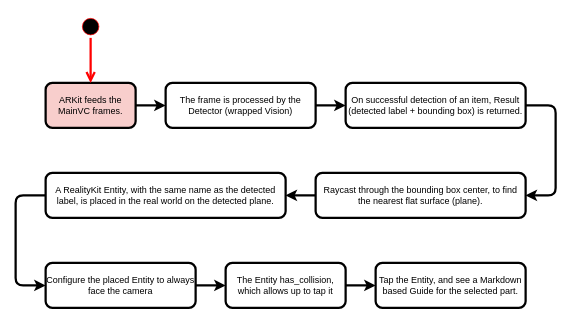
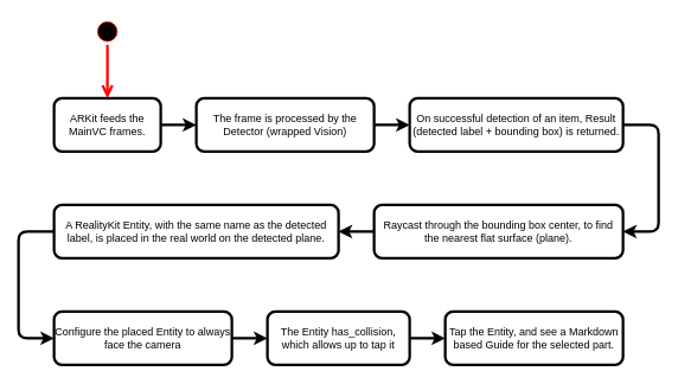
  <mxCell id="0" />
  <mxCell id="1" parent="0" />
  <mxCell id="2" style="edgeStyle=orthogonalEdgeStyle;rounded=1;orthogonalLoop=1;jettySize=auto;html=1;entryX=0;entryY=0.5;entryDx=0;entryDy=0;strokeWidth=3;" edge="1" parent="1" source="3" target="5"><mxGeometry relative="1" as="geometry" /></mxCell>
- <mxCell id="3" value="ARKit feeds the MainVC frames." style="rounded=1;whiteSpace=wrap;html=1;strokeWidth=3;fillColor=#f8cecc;" vertex="1" parent="1"><mxGeometry x="60" y="110" width="120" height="60" as="geometry" /></mxCell>
+ <mxCell id="3" value="ARKit feeds the MainVC frames." style="rounded=1;whiteSpace=wrap;html=1;strokeWidth=3;" vertex="1" parent="1"><mxGeometry x="60" y="110" width="120" height="60" as="geometry" /></mxCell>
  <mxCell id="4" style="edgeStyle=orthogonalEdgeStyle;rounded=1;orthogonalLoop=1;jettySize=auto;html=1;entryX=0;entryY=0.5;entryDx=0;entryDy=0;strokeWidth=3;" edge="1" parent="1" source="5" target="7"><mxGeometry relative="1" as="geometry" /></mxCell>
  <mxCell id="5" value="The frame is processed by the Detector (wrapped Vision)" style="rounded=1;whiteSpace=wrap;html=1;strokeWidth=3;" vertex="1" parent="1"><mxGeometry x="220" y="110" width="200" height="60" as="geometry" /></mxCell>
  <mxCell id="6" style="edgeStyle=orthogonalEdgeStyle;rounded=1;orthogonalLoop=1;jettySize=auto;html=1;entryX=1;entryY=0.5;entryDx=0;entryDy=0;strokeWidth=3;exitX=1;exitY=0.5;exitDx=0;exitDy=0;" edge="1" parent="1" source="7" target="9"><mxGeometry relative="1" as="geometry"><Array as="points"><mxPoint x="740" y="140" /><mxPoint x="740" y="260" /></Array></mxGeometry></mxCell>
  <mxCell id="7" value="On successful detection of an item, Result (detected label + bounding box) is returned." style="rounded=1;whiteSpace=wrap;html=1;strokeWidth=3;" vertex="1" parent="1"><mxGeometry x="460" y="110" width="240" height="60" as="geometry" /></mxCell>
  <mxCell id="8" style="edgeStyle=orthogonalEdgeStyle;rounded=1;orthogonalLoop=1;jettySize=auto;html=1;entryX=1;entryY=0.5;entryDx=0;entryDy=0;strokeWidth=3;" edge="1" parent="1" source="9" target="11"><mxGeometry relative="1" as="geometry" /></mxCell>
  <mxCell id="9" value="Raycast through the bounding box center, to find the nearest flat surface (plane)." style="rounded=1;whiteSpace=wrap;html=1;strokeWidth=3;" vertex="1" parent="1"><mxGeometry x="420" y="230" width="280" height="60" as="geometry" /></mxCell>
  <mxCell id="10" style="edgeStyle=orthogonalEdgeStyle;rounded=1;orthogonalLoop=1;jettySize=auto;html=1;entryX=0;entryY=0.5;entryDx=0;entryDy=0;strokeWidth=3;exitX=0;exitY=0.5;exitDx=0;exitDy=0;" edge="1" parent="1" source="11" target="16"><mxGeometry relative="1" as="geometry"><mxPoint x="60" y="380" as="targetPoint" /><Array as="points"><mxPoint x="20" y="260" /><mxPoint x="20" y="380" /></Array></mxGeometry></mxCell>
  <mxCell id="11" value="A RealityKit Entity, with the same name as the detected label, is placed in the real world on the detected plane." style="rounded=1;whiteSpace=wrap;html=1;strokeWidth=3;" vertex="1" parent="1"><mxGeometry x="60" y="230" width="320" height="60" as="geometry" /></mxCell>
  <mxCell id="12" style="edgeStyle=orthogonalEdgeStyle;rounded=1;orthogonalLoop=1;jettySize=auto;html=1;entryX=0;entryY=0.5;entryDx=0;entryDy=0;strokeWidth=3;exitX=1;exitY=0.5;exitDx=0;exitDy=0;" edge="1" parent="1" source="16" target="14"><mxGeometry relative="1" as="geometry"><mxPoint x="260" y="380" as="sourcePoint" /></mxGeometry></mxCell>
  <mxCell id="13" style="edgeStyle=orthogonalEdgeStyle;rounded=1;orthogonalLoop=1;jettySize=auto;html=1;entryX=0;entryY=0.5;entryDx=0;entryDy=0;strokeWidth=3;" edge="1" parent="1" source="14" target="15"><mxGeometry relative="1" as="geometry"><mxPoint x="500" y="380" as="targetPoint" /></mxGeometry></mxCell>
  <mxCell id="14" value="The Entity has_collision, which allows up to tap it" style="rounded=1;whiteSpace=wrap;html=1;strokeWidth=3;" vertex="1" parent="1"><mxGeometry x="300" y="350" width="160" height="60" as="geometry" /></mxCell>
  <mxCell id="15" value="&lt;span&gt;Tap the Entity, and see a Markdown based Guide for the selected part.&lt;/span&gt;" style="rounded=1;whiteSpace=wrap;html=1;strokeWidth=3;" vertex="1" parent="1"><mxGeometry x="500" y="350" width="200" height="60" as="geometry" /></mxCell>
  <mxCell id="16" value="Configure the placed Entity to always face the camera" style="rounded=1;whiteSpace=wrap;html=1;strokeWidth=3;" vertex="1" parent="1"><mxGeometry x="60" y="350" width="200" height="60" as="geometry" /></mxCell>
  <mxCell id="17" value="" style="ellipse;html=1;shape=startState;fillColor=#000000;strokeColor=#ff0000;" vertex="1" parent="1"><mxGeometry x="105" y="20" width="30" height="30" as="geometry" /></mxCell>
  <mxCell id="18" value="" style="edgeStyle=orthogonalEdgeStyle;html=1;verticalAlign=bottom;endArrow=open;endSize=8;strokeColor=#ff0000;strokeWidth=3;" edge="1" source="17" parent="1"><mxGeometry relative="1" as="geometry"><mxPoint x="120" y="110" as="targetPoint" /></mxGeometry></mxCell>
